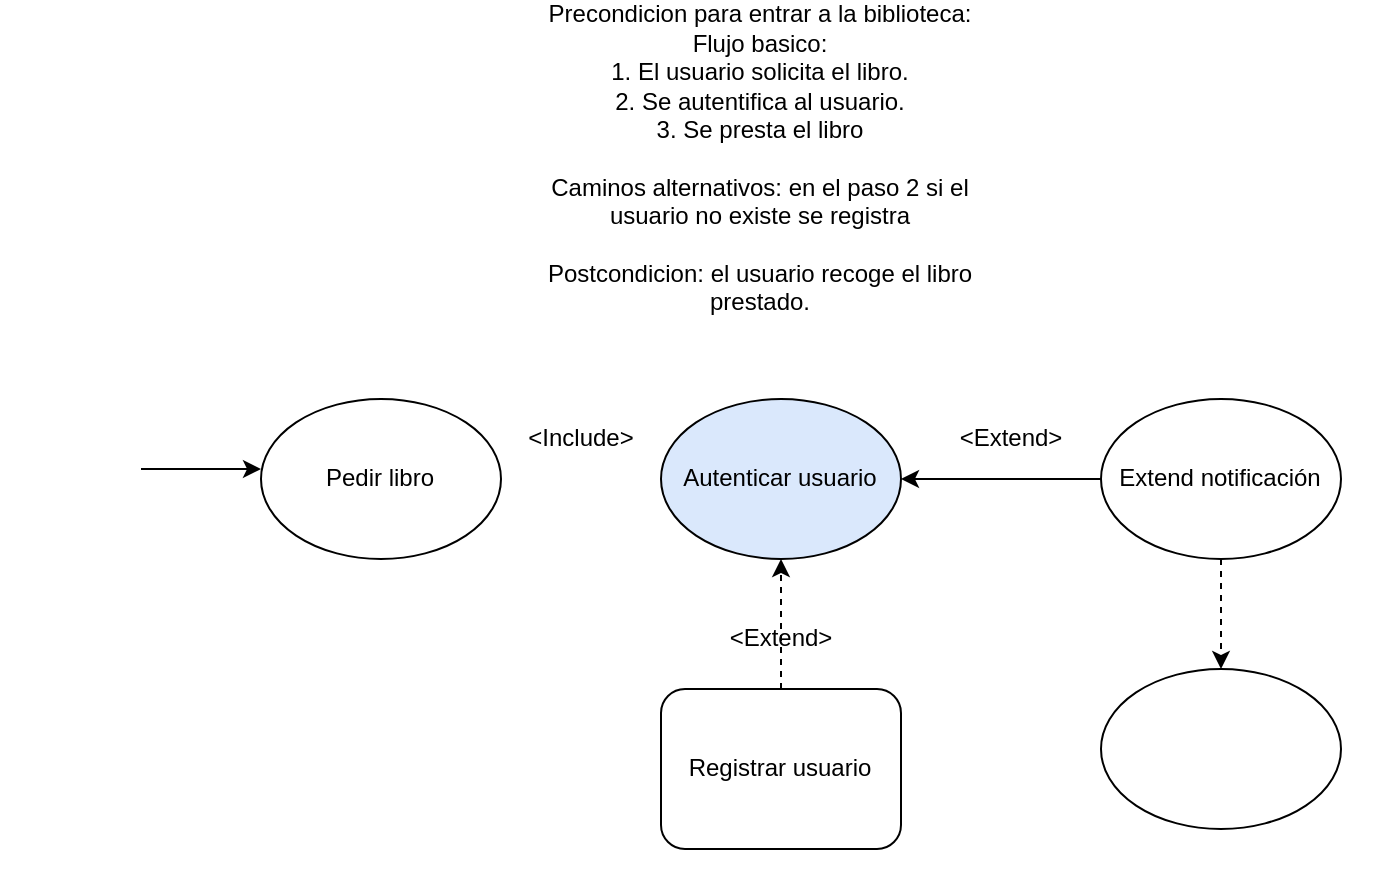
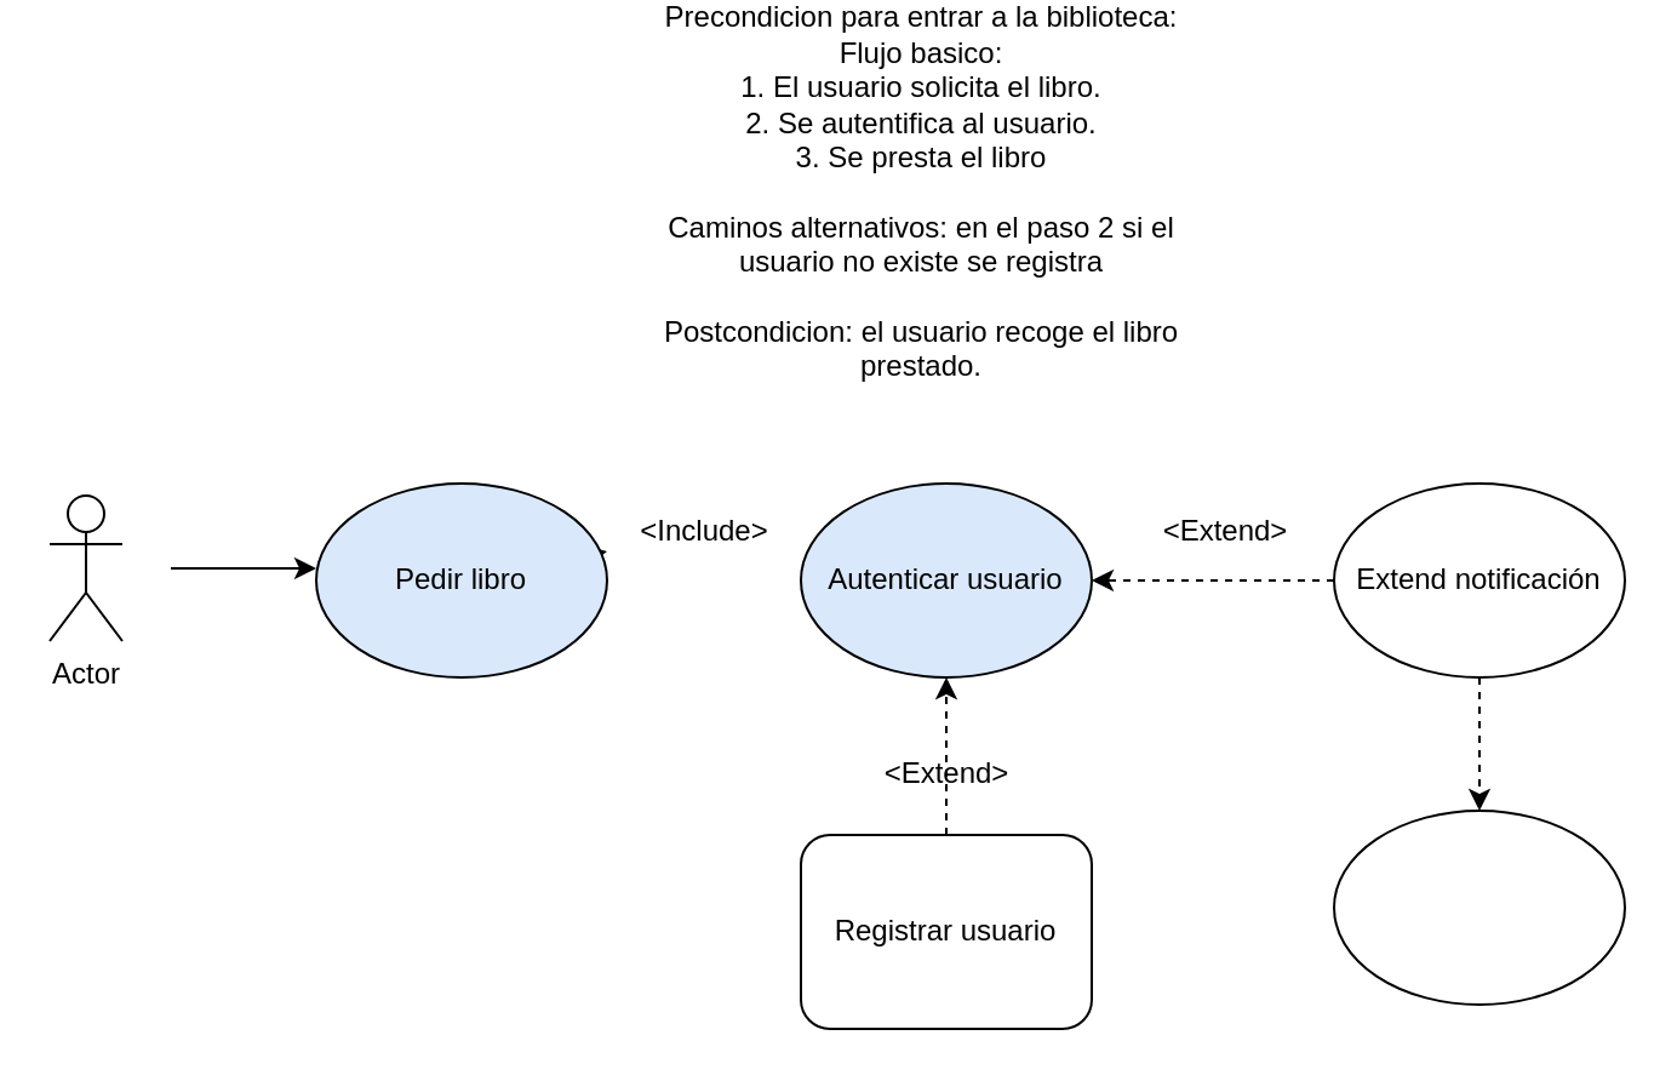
  <mxCell id="0" />
  <mxCell id="1" parent="0" />
+ <mxCell id="2" value="Actor" style="shape=umlActor;verticalLabelPosition=bottom;verticalAlign=top;html=1;outlineConnect=0;" vertex="1" parent="1"><mxGeometry x="20" y="180" width="30" height="60" as="geometry" /></mxCell>
  <mxCell id="3" value="" style="endArrow=classic;html=1;" edge="1" parent="1"><mxGeometry width="50" height="50" relative="1" as="geometry"><mxPoint x="70" y="210" as="sourcePoint" /><mxPoint x="130" y="210" as="targetPoint" /></mxGeometry></mxCell>
- <mxCell id="5" value="Pedir libro" style="ellipse;whiteSpace=wrap;html=1;" vertex="1" parent="1"><mxGeometry x="130" y="175" width="120" height="80" as="geometry" /></mxCell>
+ <mxCell id="4" value="" style="edgeStyle=none;html=1;endArrow=classic;endFill=1;" edge="1" parent="1" source="5" target="7"><mxGeometry relative="1" as="geometry" /></mxCell>
+ <mxCell id="5" value="Pedir libro" style="ellipse;whiteSpace=wrap;html=1;fillColor=#dae8fc;" vertex="1" parent="1"><mxGeometry x="130" y="175" width="120" height="80" as="geometry" /></mxCell>
  <mxCell id="6" value="Autenticar usuario" style="ellipse;whiteSpace=wrap;html=1;fillColor=#dae8fc;" vertex="1" parent="1"><mxGeometry x="330" y="175" width="120" height="80" as="geometry" /></mxCell>
  <mxCell id="7" value="&amp;lt;Include&amp;gt;" style="text;html=1;align=center;verticalAlign=middle;resizable=0;points=[];autosize=1;strokeColor=none;fillColor=none;" vertex="1" parent="1"><mxGeometry x="250" y="180" width="80" height="30" as="geometry" /></mxCell>
- <mxCell id="8" value="" style="edgeStyle=none;html=1;endArrow=classic;endFill=1;entryX=1;entryY=0.5;entryDx=0;entryDy=0;dashed=0;" edge="1" parent="1" source="10" target="6"><mxGeometry relative="1" as="geometry" /></mxCell>
+ <mxCell id="8" value="" style="edgeStyle=none;html=1;endArrow=classic;endFill=1;entryX=1;entryY=0.5;entryDx=0;entryDy=0;dashed=1;" edge="1" parent="1" source="10" target="6"><mxGeometry relative="1" as="geometry" /></mxCell>
  <mxCell id="9" value="" style="edgeStyle=none;html=1;dashed=1;endArrow=classic;endFill=1;" edge="1" parent="1" source="10" target="16"><mxGeometry relative="1" as="geometry" /></mxCell>
  <mxCell id="10" value="Extend notificación" style="ellipse;whiteSpace=wrap;html=1;" vertex="1" parent="1"><mxGeometry x="550" y="175" width="120" height="80" as="geometry" /></mxCell>
  <mxCell id="11" value="Registrar usuario" style="whiteSpace=wrap;html=1;rounded=1;" vertex="1" parent="1"><mxGeometry x="330" y="320" width="120" height="80" as="geometry" /></mxCell>
  <mxCell id="12" value="" style="endArrow=classic;dashed=1;html=1;endFill=1;entryX=0.5;entryY=1;entryDx=0;entryDy=0;exitX=0.5;exitY=0;exitDx=0;exitDy=0;" edge="1" parent="1" source="11" target="6"><mxGeometry width="50" height="50" relative="1" as="geometry"><mxPoint x="340" y="280" as="sourcePoint" /><mxPoint x="420" y="280" as="targetPoint" /></mxGeometry></mxCell>
  <mxCell id="13" value="&amp;lt;Extend&amp;gt;" style="text;html=1;align=center;verticalAlign=middle;resizable=0;points=[];autosize=1;strokeColor=none;fillColor=none;" vertex="1" parent="1"><mxGeometry x="355" y="280" width="70" height="30" as="geometry" /></mxCell>
  <mxCell id="14" value="&amp;lt;Extend&amp;gt;" style="text;html=1;align=center;verticalAlign=middle;resizable=0;points=[];autosize=1;strokeColor=none;fillColor=none;" vertex="1" parent="1"><mxGeometry x="470" y="180" width="70" height="30" as="geometry" /></mxCell>
  <mxCell id="15" value="Precondicion para entrar a la biblioteca:&lt;br&gt;Flujo basico:&lt;br&gt;1. El usuario solicita el libro.&lt;br&gt;2. Se autentifica al usuario.&lt;br&gt;3. Se presta el libro&lt;br&gt;&lt;br&gt;Caminos alternativos: en el paso 2 si el usuario no existe se registra&lt;br&gt;&lt;br&gt;Postcondicion: el usuario recoge el libro prestado." style="text;html=1;strokeColor=none;fillColor=none;align=center;verticalAlign=middle;whiteSpace=wrap;rounded=0;" vertex="1" parent="1"><mxGeometry x="270" y="20" width="220" height="70" as="geometry" /></mxCell>
  <mxCell id="16" value="" style="ellipse;whiteSpace=wrap;html=1;" vertex="1" parent="1"><mxGeometry x="550" y="310" width="120" height="80" as="geometry" /></mxCell>
